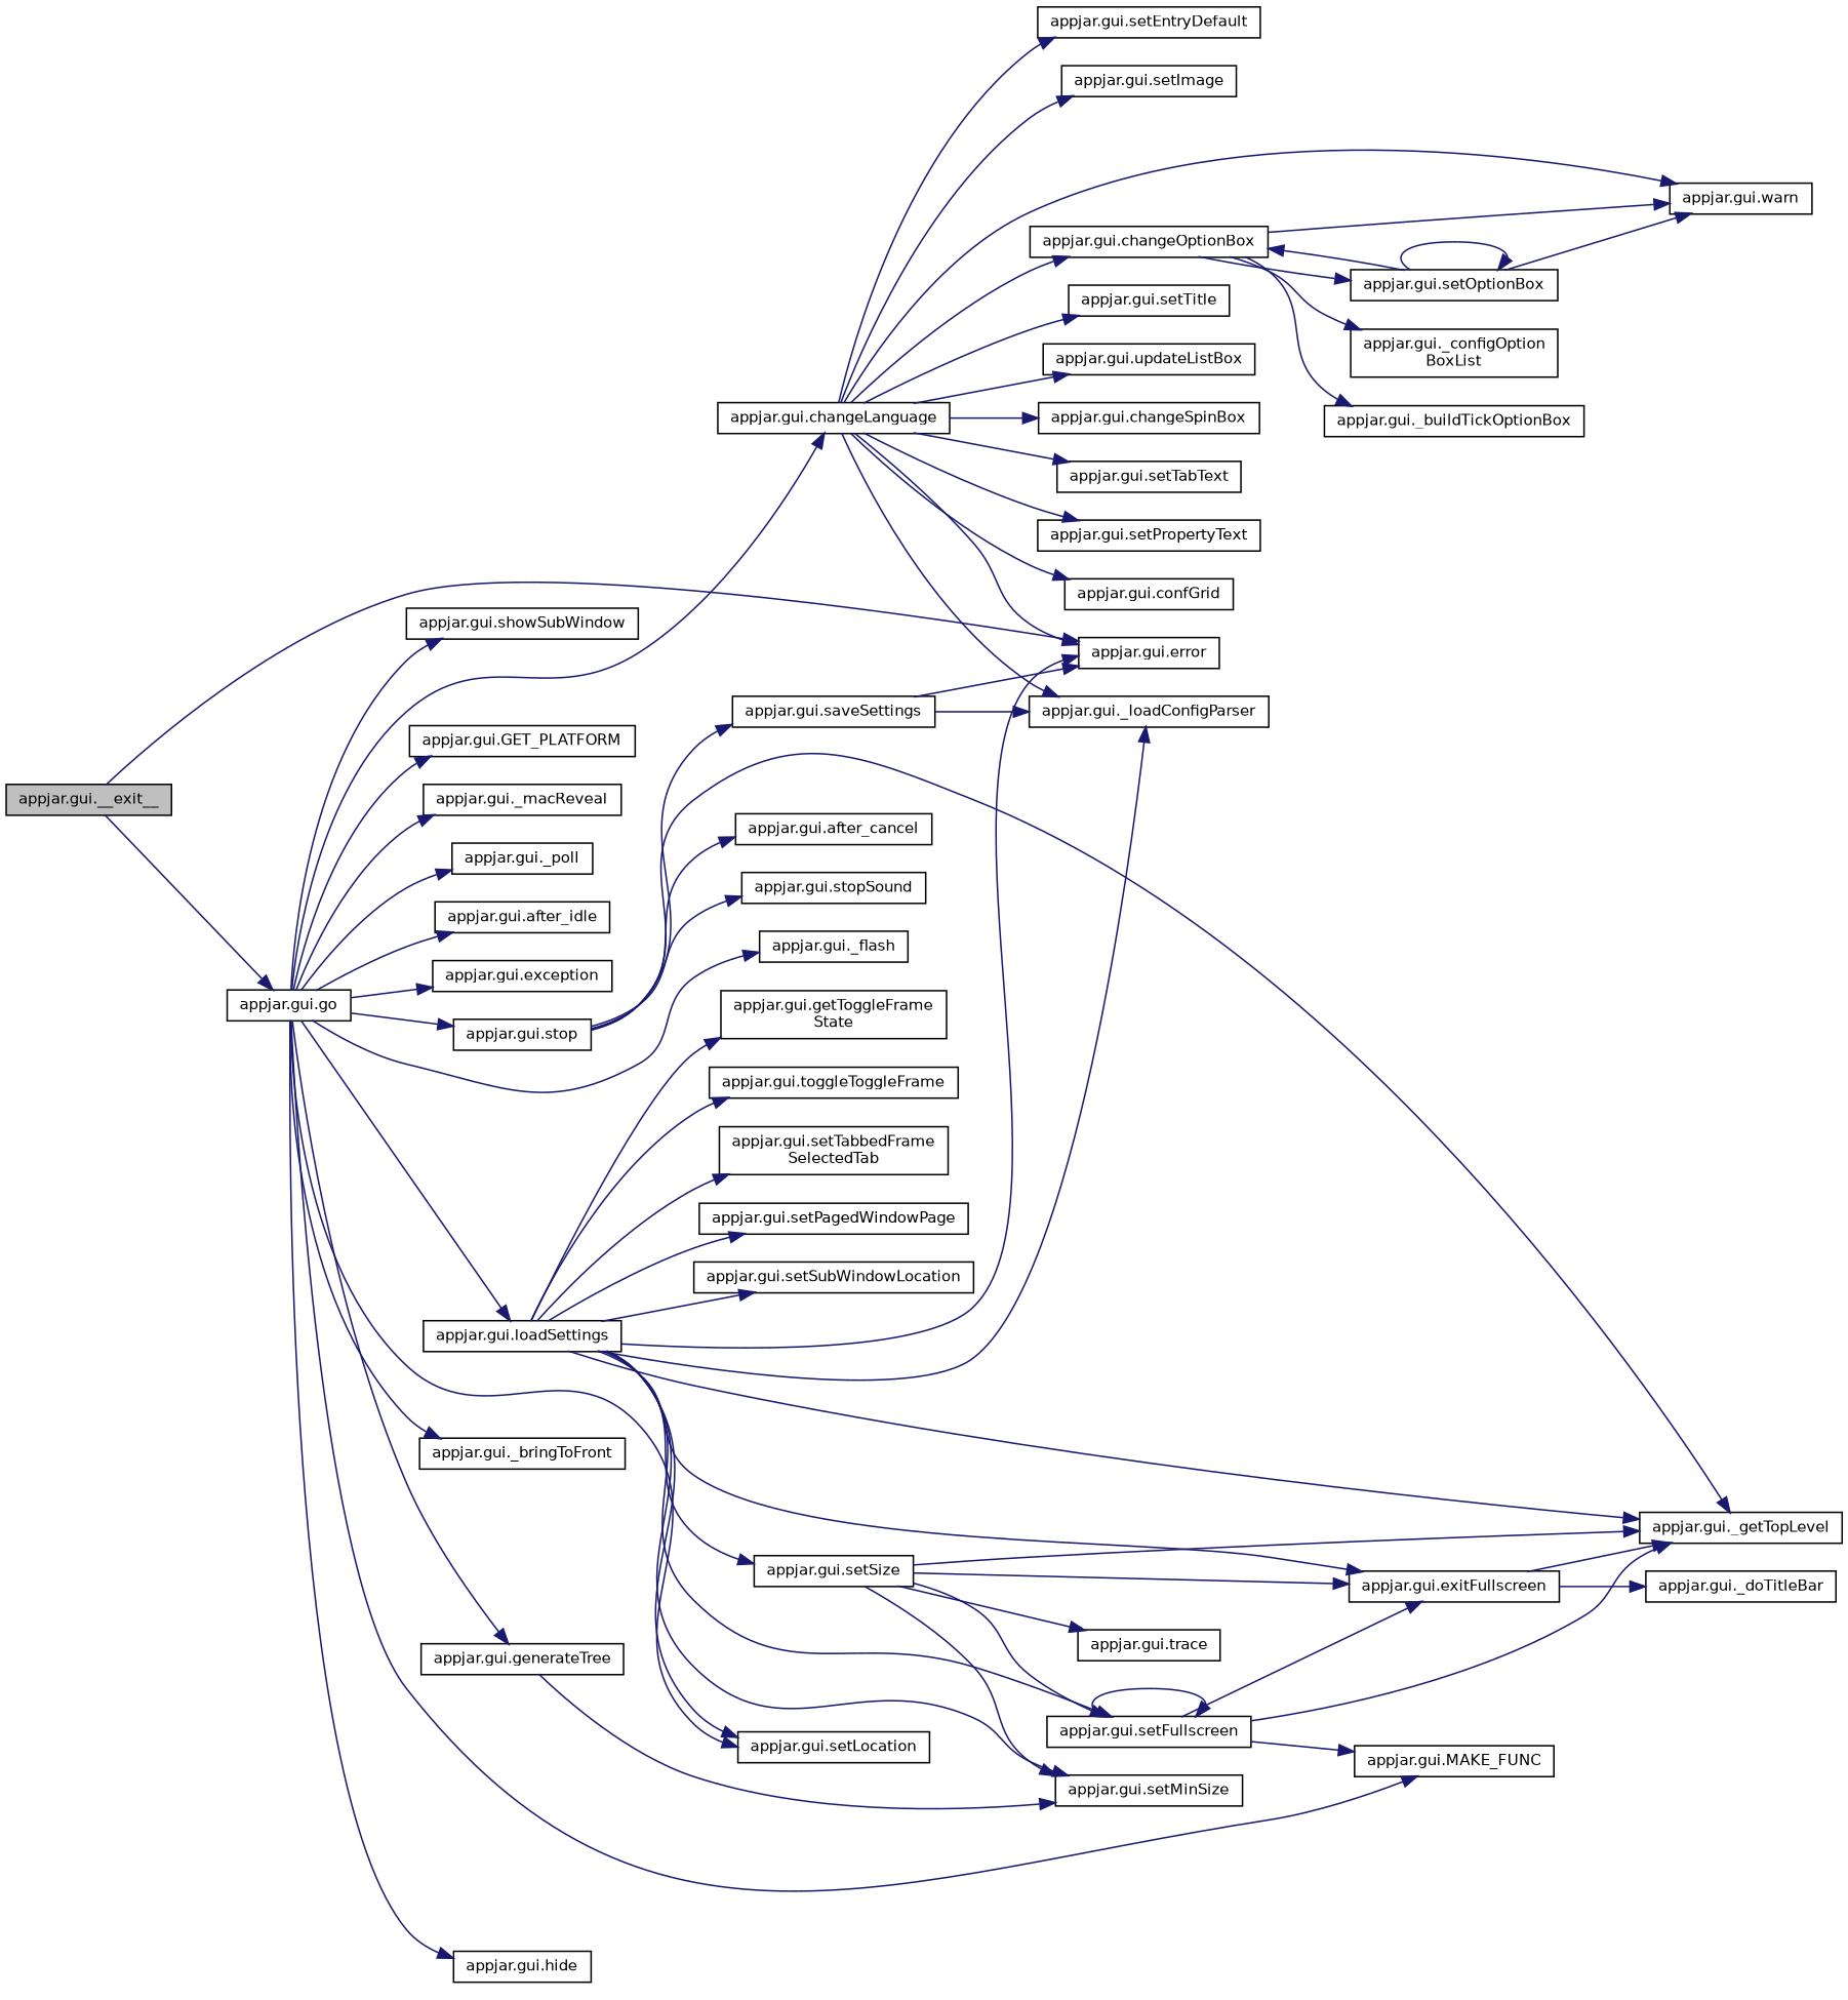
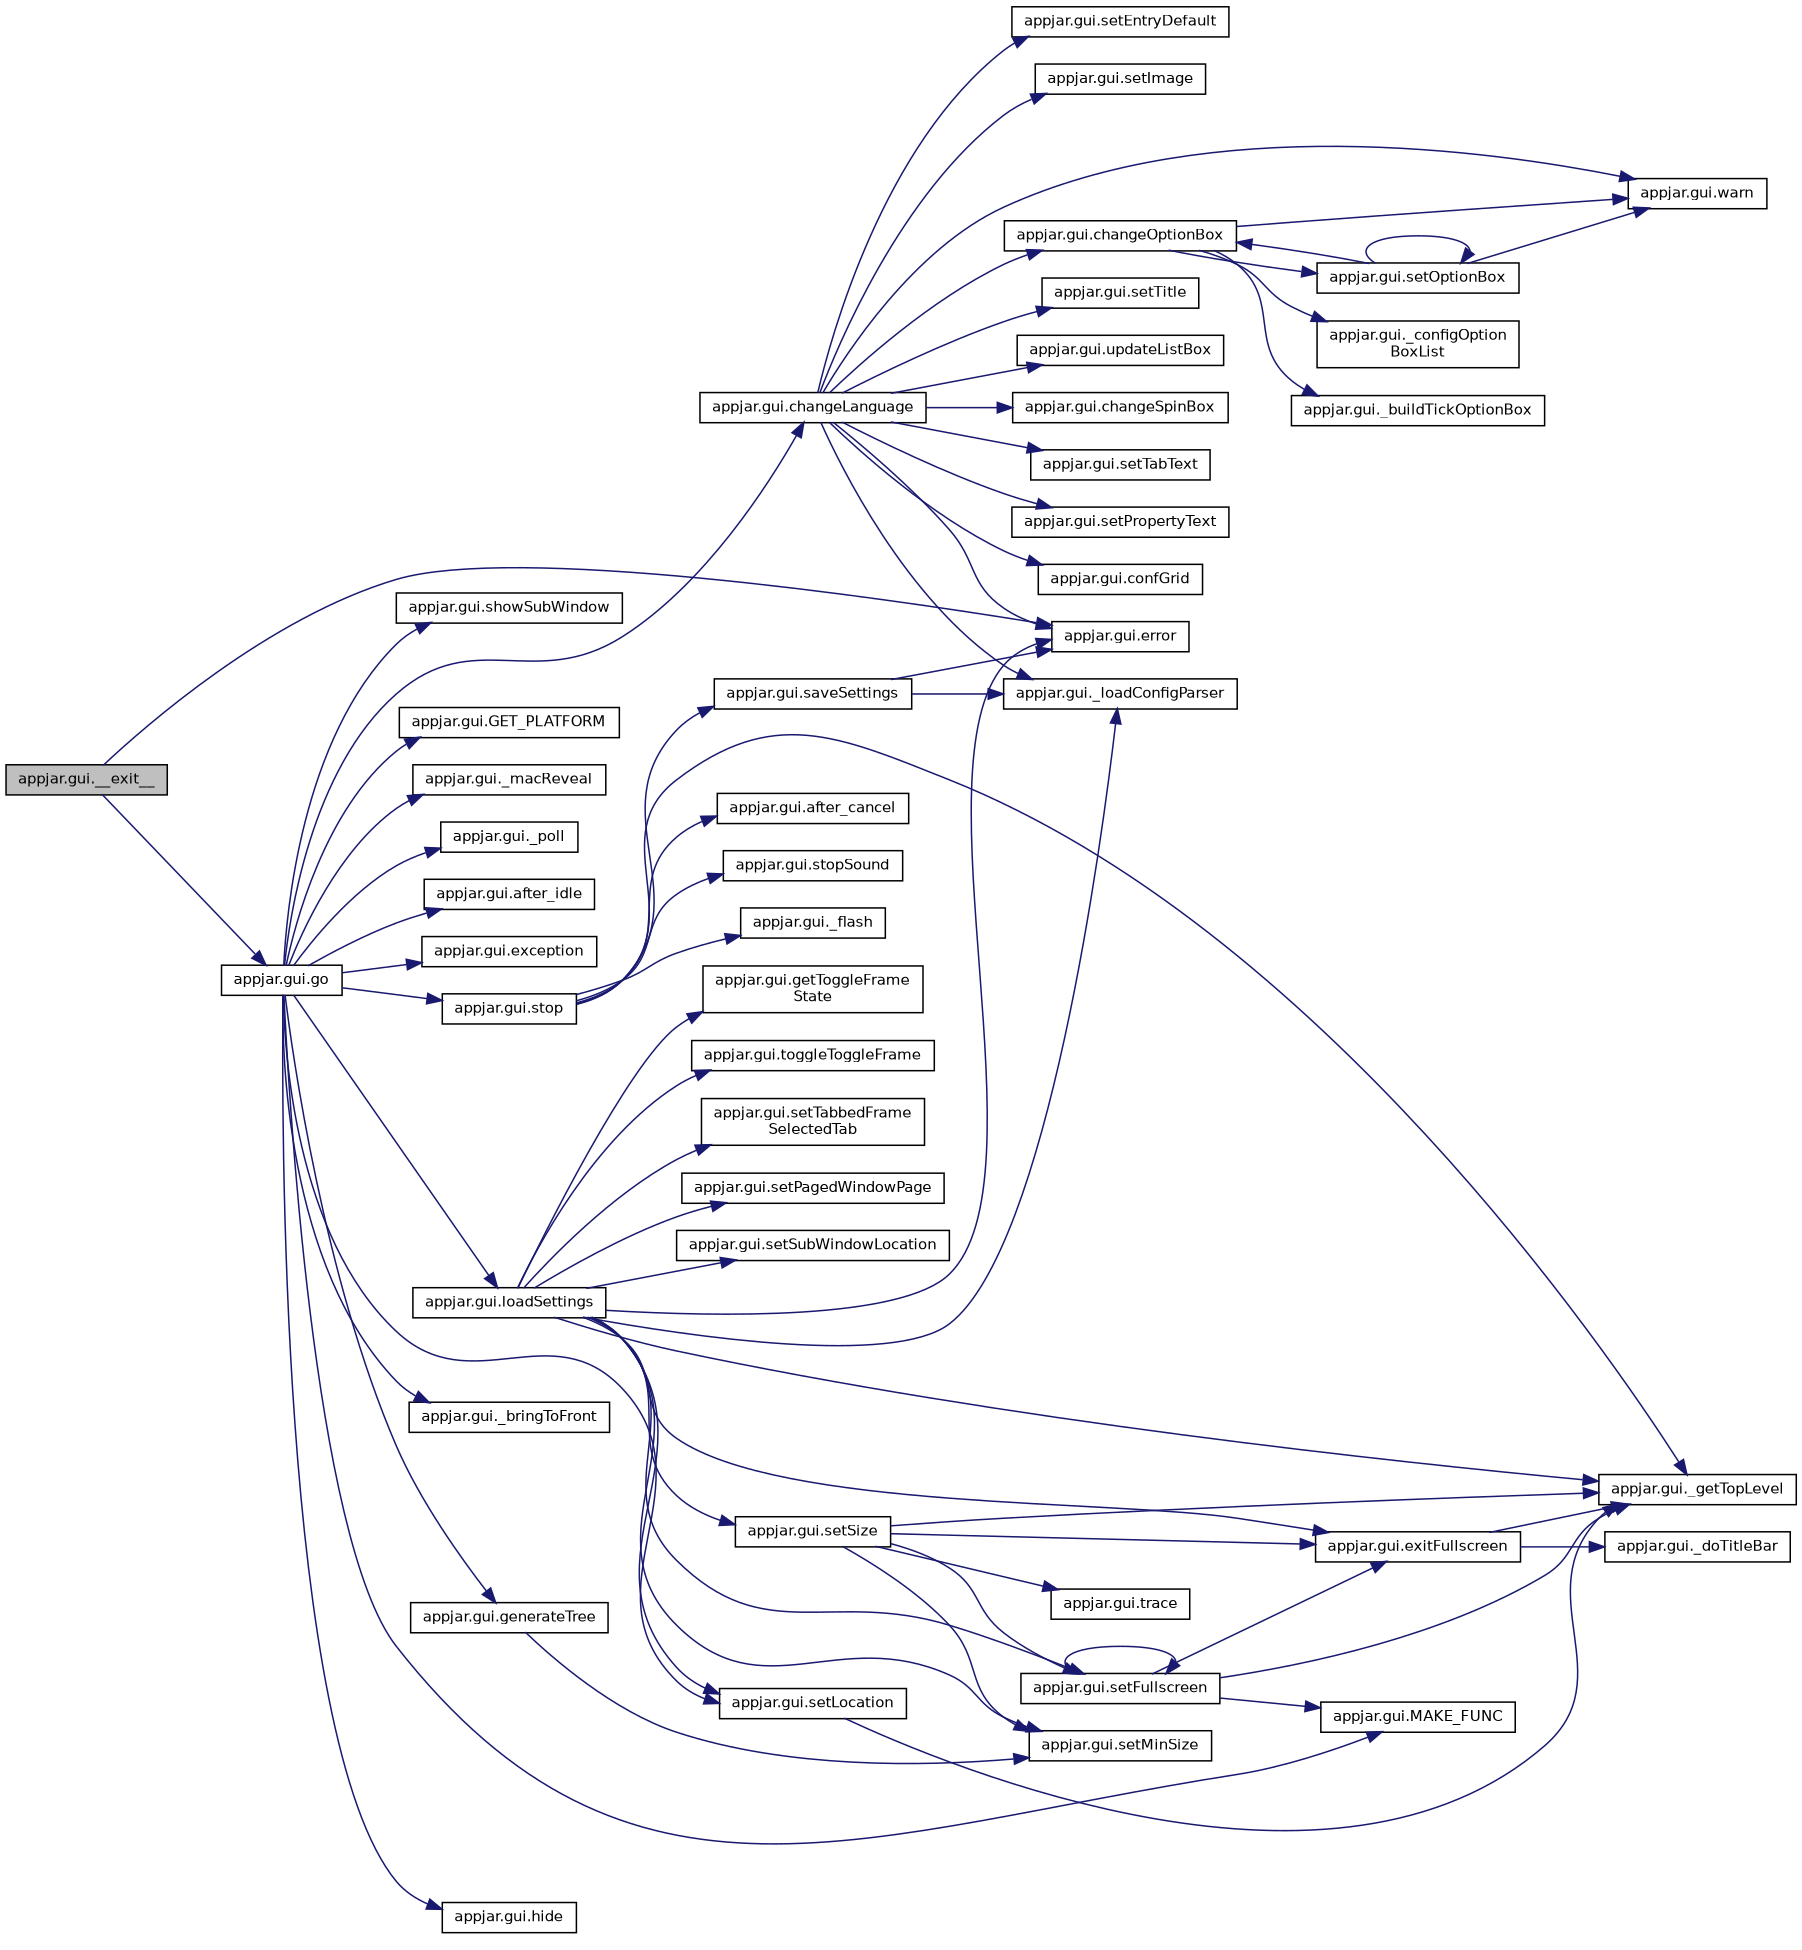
  digraph {
    rankdir=LR
    node [color=black fillcolor=white fontname=Helvetica fontsize=10 shape=record style=filled]
    edge [color=midnightblue fontname=Helvetica fontsize=10 labelfontname=Helvetica labelfontsize=10 style=solid]
    n1 [fillcolor=grey75 fontcolor=black height=0.2 label="appjar.gui.__exit__" width=0.4]
    n2 [height=0.2 label="appjar.gui.error" width=0.4]
    n3 [height=0.2 label="appjar.gui.go" width=0.4]
    n4 [height=0.2 label="appjar.gui.changeLanguage" width=0.4]
    n5 [height=0.2 label="appjar.gui._bringToFront" width=0.4]
    n6 [height=0.2 label="appjar.gui.generateTree" width=0.4]
    n7 [height=0.2 label="appjar.gui.loadSettings" width=0.4]
    n8 [height=0.2 label="appjar.gui.MAKE_FUNC" width=0.4]
    n9 [height=0.2 label="appjar.gui.setLocation" width=0.4]
    n10 [height=0.2 label="appjar.gui.hide" width=0.4]
    n11 [height=0.2 label="appjar.gui.showSubWindow" width=0.4]
    n12 [height=0.2 label="appjar.gui.GET_PLATFORM" width=0.4]
    n13 [height=0.2 label="appjar.gui._macReveal" width=0.4]
    n14 [height=0.2 label="appjar.gui._poll" width=0.4]
    n15 [height=0.2 label="appjar.gui._flash" width=0.4]
    n16 [height=0.2 label="appjar.gui.after_idle" width=0.4]
    n17 [height=0.2 label="appjar.gui.stop" width=0.4]
    n18 [height=0.2 label="appjar.gui.exception" width=0.4]
    n19 [height=0.2 label="appjar.gui.warn" width=0.4]
    n20 [height=0.2 label="appjar.gui._loadConfigParser" width=0.4]
    n21 [height=0.2 label="appjar.gui.setTitle" width=0.4]
    n22 [height=0.2 label="appjar.gui.updateListBox" width=0.4]
    n23 [height=0.2 label="appjar.gui.changeSpinBox" width=0.4]
    n24 [height=0.2 label="appjar.gui.changeOptionBox" width=0.4]
    n25 [height=0.2 label="appjar.gui.setTabText" width=0.4]
    n26 [height=0.2 label="appjar.gui.setPropertyText" width=0.4]
    n27 [height=0.2 label="appjar.gui.confGrid" width=0.4]
    n28 [height=0.2 label="appjar.gui.setEntryDefault" width=0.4]
    n29 [height=0.2 label="appjar.gui.setImage" width=0.4]
    n30 [height=0.2 label="appjar.gui.setMinSize" width=0.4]
    n31 [height=0.2 label="appjar.gui.setSize" width=0.4]
    n32 [height=0.2 label="appjar.gui._getTopLevel" width=0.4]
    n33 [height=0.2 label="appjar.gui.setFullscreen" width=0.4]
    n34 [height=0.2 label="appjar.gui.exitFullscreen" width=0.4]
    n35 [height=0.2 label="appjar.gui.getToggleFrame\lState" width=0.4]
    n36 [height=0.2 label="appjar.gui.toggleToggleFrame" width=0.4]
    n37 [height=0.2 label="appjar.gui.setTabbedFrame\lSelectedTab" width=0.4]
    n38 [height=0.2 label="appjar.gui.setPagedWindowPage" width=0.4]
    n39 [height=0.2 label="appjar.gui.setSubWindowLocation" width=0.4]
    n40 [height=0.2 label="appjar.gui.saveSettings" width=0.4]
    n41 [height=0.2 label="appjar.gui.after_cancel" width=0.4]
    n42 [height=0.2 label="appjar.gui.stopSound" width=0.4]
    n43 [height=0.2 label="appjar.gui._configOption\lBoxList" width=0.4]
    n44 [height=0.2 label="appjar.gui._buildTickOptionBox" width=0.4]
    n45 [height=0.2 label="appjar.gui.setOptionBox" width=0.4]
    n46 [height=0.2 label="appjar.gui.trace" width=0.4]
    n47 [height=0.2 label="appjar.gui._doTitleBar" width=0.4]
    n1 -> n2
    n1 -> n3
    n3 -> n4
    n3 -> n5
    n3 -> n6
    n3 -> n7
    n3 -> n8
    n3 -> n9
    n3 -> n10
    n3 -> n11
    n3 -> n12
    n3 -> n13
    n3 -> n14
-   n3 -> n15
+   n17 -> n15
    n3 -> n16
    n3 -> n17
    n3 -> n18
    n4 -> n2
    n4 -> n19
    n4 -> n20
    n4 -> n21
    n4 -> n22
    n4 -> n23
    n4 -> n24
    n4 -> n25
    n4 -> n26
    n4 -> n27
    n4 -> n28
    n4 -> n29
    n6 -> n30
    n7 -> n2
    n7 -> n9
    n7 -> n20
    n7 -> n30
    n7 -> n31
    n7 -> n32
    n7 -> n33
    n7 -> n34
    n7 -> n35
    n7 -> n36
    n7 -> n37
    n7 -> n38
    n7 -> n39
+   n9 -> n32
    n17 -> n32
    n17 -> n40
    n17 -> n41
    n17 -> n42
    n24 -> n19
    n24 -> n43
    n24 -> n44
    n24 -> n45
    n31 -> n30
    n31 -> n32
    n31 -> n33
    n31 -> n34
    n31 -> n46
    n33 -> n8
    n33 -> n32
    n33 -> n33
    n33 -> n34
    n34 -> n32
    n34 -> n47
    n40 -> n2
    n40 -> n20
    n45 -> n19
    n45 -> n24
    n45 -> n45
  }
